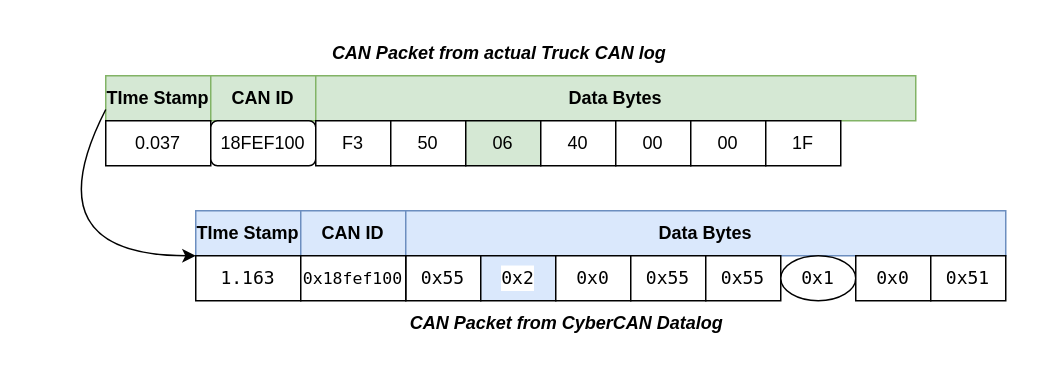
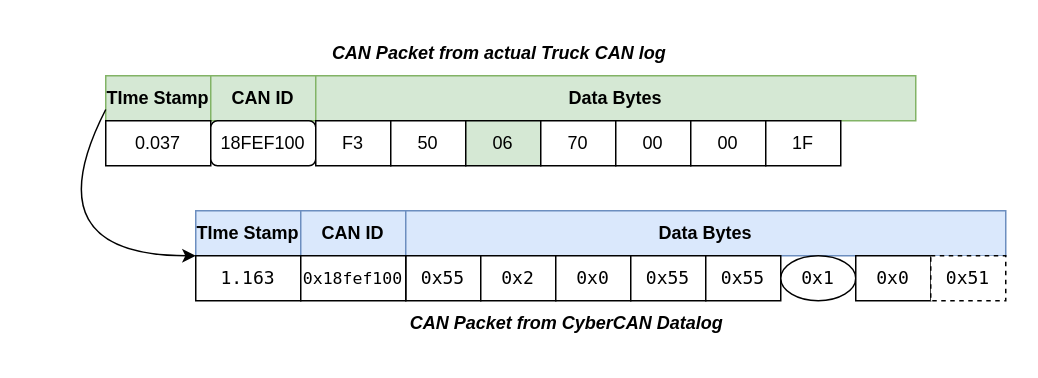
  <mxCell id="0" />
  <mxCell id="1" parent="0" />
  <mxCell id="2" value="TIme Stamp" style="rounded=0;whiteSpace=wrap;html=1;fillColor=#d5e8d4;strokeColor=#82b366;fontStyle=1" parent="1" vertex="1"><mxGeometry x="70" y="50" width="70" height="30" as="geometry" /></mxCell>
  <mxCell id="3" value="CAN ID" style="rounded=0;whiteSpace=wrap;html=1;fillColor=#d5e8d4;strokeColor=#82b366;fontStyle=1" parent="1" vertex="1"><mxGeometry x="140" y="50" width="70" height="30" as="geometry" /></mxCell>
  <mxCell id="4" value="Data Bytes" style="rounded=0;whiteSpace=wrap;html=1;fillColor=#d5e8d4;strokeColor=#82b366;fontStyle=1" parent="1" vertex="1"><mxGeometry x="210" y="50" width="400" height="30" as="geometry" /></mxCell>
  <mxCell id="5" value="0.037" style="rounded=0;whiteSpace=wrap;html=1;" parent="1" vertex="1"><mxGeometry x="70" y="80" width="70" height="30" as="geometry" /></mxCell>
  <mxCell id="6" value="18FEF100" style="whiteSpace=wrap;html=1;rounded=1;" parent="1" vertex="1"><mxGeometry x="140" y="80" width="70" height="30" as="geometry" /></mxCell>
  <mxCell id="7" value="F3" style="rounded=0;whiteSpace=wrap;html=1;" parent="1" vertex="1"><mxGeometry x="210" y="80" width="50" height="30" as="geometry" /></mxCell>
  <mxCell id="8" value="50" style="rounded=0;whiteSpace=wrap;html=1;" parent="1" vertex="1"><mxGeometry x="260" y="80" width="50" height="30" as="geometry" /></mxCell>
  <mxCell id="9" value="06" style="rounded=0;whiteSpace=wrap;html=1;fillColor=#d5e8d4;" parent="1" vertex="1"><mxGeometry x="310" y="80" width="50" height="30" as="geometry" /></mxCell>
- <mxCell id="10" value="40" style="rounded=0;whiteSpace=wrap;html=1;" parent="1" vertex="1"><mxGeometry x="360" y="80" width="50" height="30" as="geometry" /></mxCell>
+ <mxCell id="10" value="70" style="rounded=0;whiteSpace=wrap;html=1;" parent="1" vertex="1"><mxGeometry x="360" y="80" width="50" height="30" as="geometry" /></mxCell>
  <mxCell id="11" value="00" style="rounded=0;whiteSpace=wrap;html=1;" parent="1" vertex="1"><mxGeometry x="410" y="80" width="50" height="30" as="geometry" /></mxCell>
  <mxCell id="12" value="00" style="rounded=0;whiteSpace=wrap;html=1;" parent="1" vertex="1"><mxGeometry x="460" y="80" width="50" height="30" as="geometry" /></mxCell>
  <mxCell id="13" value="1F" style="rounded=0;whiteSpace=wrap;html=1;" parent="1" vertex="1"><mxGeometry x="510" y="80" width="50" height="30" as="geometry" /></mxCell>
  <mxCell id="14" value="TIme Stamp" style="rounded=0;whiteSpace=wrap;html=1;fillColor=#dae8fc;strokeColor=#6c8ebf;fontStyle=1" parent="1" vertex="1"><mxGeometry x="130" y="140" width="70" height="30" as="geometry" /></mxCell>
  <mxCell id="15" value="CAN ID" style="rounded=0;whiteSpace=wrap;html=1;fillColor=#dae8fc;strokeColor=#6c8ebf;fontStyle=1" parent="1" vertex="1"><mxGeometry x="200" y="140" width="70" height="30" as="geometry" /></mxCell>
  <mxCell id="16" value="Data Bytes" style="rounded=0;whiteSpace=wrap;html=1;fillColor=#dae8fc;strokeColor=#6c8ebf;fontStyle=1" parent="1" vertex="1"><mxGeometry x="270" y="140" width="400" height="30" as="geometry" /></mxCell>
  <mxCell id="17" value="&lt;pre style=&quot;box-sizing: border-box; overflow: auto; padding: 1px 0px; margin-top: 0px; margin-bottom: 0px; line-height: inherit; word-break: break-all; overflow-wrap: break-word; background-color: rgb(255, 255, 255); border: 0px; border-radius: 0px; text-wrap: wrap; vertical-align: baseline; text-align: left;&quot;&gt;1.163&lt;/pre&gt;" style="rounded=0;whiteSpace=wrap;html=1;" parent="1" vertex="1"><mxGeometry x="130" y="170" width="70" height="30" as="geometry" /></mxCell>
  <mxCell id="18" value="&lt;pre style=&quot;box-sizing: border-box; overflow: auto; padding: 1px 0px; margin-top: 0px; margin-bottom: 0px; line-height: inherit; word-break: break-all; overflow-wrap: break-word; background-color: rgb(255, 255, 255); border: 0px; border-radius: 0px; text-wrap: wrap; vertical-align: baseline; text-align: left;&quot;&gt;0x55&lt;/pre&gt;" style="rounded=0;whiteSpace=wrap;html=1;" parent="1" vertex="1"><mxGeometry x="270" y="170" width="50" height="30" as="geometry" /></mxCell>
- <mxCell id="19" value="&lt;pre style=&quot;box-sizing: border-box; overflow: auto; padding: 1px 0px; margin-top: 0px; margin-bottom: 0px; line-height: inherit; word-break: break-all; overflow-wrap: break-word; background-color: rgb(255, 255, 255); border: 0px; border-radius: 0px; text-wrap: wrap; vertical-align: baseline; text-align: left;&quot;&gt;0x2&lt;/pre&gt;" style="rounded=0;whiteSpace=wrap;html=1;fillColor=#dae8fc;" parent="1" vertex="1"><mxGeometry x="320" y="170" width="50" height="30" as="geometry" /></mxCell>
+ <mxCell id="19" value="&lt;pre style=&quot;box-sizing: border-box; overflow: auto; padding: 1px 0px; margin-top: 0px; margin-bottom: 0px; line-height: inherit; word-break: break-all; overflow-wrap: break-word; background-color: rgb(255, 255, 255); border: 0px; border-radius: 0px; text-wrap: wrap; vertical-align: baseline; text-align: left;&quot;&gt;0x2&lt;/pre&gt;" style="rounded=0;whiteSpace=wrap;html=1;" parent="1" vertex="1"><mxGeometry x="320" y="170" width="50" height="30" as="geometry" /></mxCell>
  <mxCell id="20" value="&lt;pre style=&quot;box-sizing: border-box; overflow: auto; padding: 1px 0px; margin-top: 0px; margin-bottom: 0px; line-height: inherit; word-break: break-all; overflow-wrap: break-word; background-color: rgb(255, 255, 255); border: 0px; border-radius: 0px; text-wrap: wrap; vertical-align: baseline; text-align: left;&quot;&gt;0x0&lt;/pre&gt;" style="rounded=0;whiteSpace=wrap;html=1;" parent="1" vertex="1"><mxGeometry x="370" y="170" width="50" height="30" as="geometry" /></mxCell>
  <mxCell id="21" value="&lt;pre style=&quot;box-sizing: border-box; overflow: auto; padding: 1px 0px; margin-top: 0px; margin-bottom: 0px; line-height: inherit; word-break: break-all; overflow-wrap: break-word; background-color: rgb(255, 255, 255); border: 0px; border-radius: 0px; text-wrap: wrap; vertical-align: baseline; text-align: left;&quot;&gt;0x55&lt;/pre&gt;" style="rounded=0;whiteSpace=wrap;html=1;" parent="1" vertex="1"><mxGeometry x="420" y="170" width="50" height="30" as="geometry" /></mxCell>
  <mxCell id="22" value="&lt;pre style=&quot;box-sizing: border-box; overflow: auto; padding: 1px 0px; margin-top: 0px; margin-bottom: 0px; line-height: inherit; word-break: break-all; overflow-wrap: break-word; background-color: rgb(255, 255, 255); border: 0px; border-radius: 0px; text-wrap: wrap; vertical-align: baseline; text-align: left;&quot;&gt;0x55&lt;/pre&gt;" style="rounded=0;whiteSpace=wrap;html=1;" parent="1" vertex="1"><mxGeometry x="470" y="170" width="50" height="30" as="geometry" /></mxCell>
  <mxCell id="23" value="&lt;pre style=&quot;box-sizing: border-box; overflow: auto; padding: 1px 0px; margin-top: 0px; margin-bottom: 0px; line-height: inherit; word-break: break-all; overflow-wrap: break-word; background-color: rgb(255, 255, 255); border: 0px; border-radius: 0px; text-wrap: wrap; vertical-align: baseline; text-align: left;&quot;&gt;0x1&lt;/pre&gt;" style="ellipse;whiteSpace=wrap;html=1;" parent="1" vertex="1"><mxGeometry x="520" y="170" width="50" height="30" as="geometry" /></mxCell>
  <mxCell id="24" value="&lt;pre style=&quot;box-sizing: border-box; overflow: auto; padding: 1px 0px; margin-top: 0px; margin-bottom: 0px; line-height: inherit; word-break: break-all; overflow-wrap: break-word; background-color: rgb(255, 255, 255); border: 0px; border-radius: 0px; text-wrap: wrap; vertical-align: baseline; text-align: left;&quot;&gt;0x0&lt;/pre&gt;" style="rounded=0;whiteSpace=wrap;html=1;" parent="1" vertex="1"><mxGeometry x="570" y="170" width="50" height="30" as="geometry" /></mxCell>
- <mxCell id="25" value="&lt;pre style=&quot;box-sizing: border-box; overflow: auto; padding: 1px 0px; margin-top: 0px; margin-bottom: 0px; line-height: inherit; word-break: break-all; overflow-wrap: break-word; background-color: rgb(255, 255, 255); border: 0px; border-radius: 0px; text-wrap: wrap; vertical-align: baseline; text-align: left;&quot;&gt;0x51&lt;/pre&gt;" style="rounded=0;whiteSpace=wrap;html=1;" parent="1" vertex="1"><mxGeometry x="620" y="170" width="50" height="30" as="geometry" /></mxCell>
+ <mxCell id="25" value="&lt;pre style=&quot;box-sizing: border-box; overflow: auto; padding: 1px 0px; margin-top: 0px; margin-bottom: 0px; line-height: inherit; word-break: break-all; overflow-wrap: break-word; background-color: rgb(255, 255, 255); border: 0px; border-radius: 0px; text-wrap: wrap; vertical-align: baseline; text-align: left;&quot;&gt;0x51&lt;/pre&gt;" style="rounded=0;whiteSpace=wrap;html=1;dashed=1;" parent="1" vertex="1"><mxGeometry x="620" y="170" width="50" height="30" as="geometry" /></mxCell>
  <mxCell id="26" value="" style="curved=1;endArrow=classic;html=1;rounded=0;exitX=0;exitY=0.75;exitDx=0;exitDy=0;entryX=0;entryY=0;entryDx=0;entryDy=0;" parent="1" source="2" target="17" edge="1"><mxGeometry width="50" height="50" relative="1" as="geometry"><mxPoint x="460" y="330" as="sourcePoint" /><mxPoint x="510" y="280" as="targetPoint" /><Array as="points"><mxPoint y="170" x="20" /></Array></mxGeometry></mxCell>
  <mxCell id="27" value="&lt;i&gt;&lt;b&gt;CAN Packet from actual Truck CAN log&lt;/b&gt;&lt;/i&gt;" style="text;html=1;align=center;verticalAlign=middle;whiteSpace=wrap;rounded=0;" parent="1" vertex="1"><mxGeometry x="205" width="255" height="30" as="geometry" y="20" /></mxCell>
  <mxCell id="28" value="&lt;i&gt;&lt;b&gt;CAN Packet from CyberCAN Datalog&lt;/b&gt;&lt;/i&gt;" style="text;html=1;align=center;verticalAlign=middle;whiteSpace=wrap;rounded=0;" parent="1" vertex="1"><mxGeometry x="250" y="200" width="255" height="30" as="geometry" /></mxCell>
  <mxCell id="29" value="&lt;pre style=&quot;box-sizing: border-box; overflow: auto; padding: 1px 0px; margin-top: 0px; margin-bottom: 0px; line-height: inherit; word-break: break-all; overflow-wrap: break-word; background-color: rgb(255, 255, 255); border: 0px; border-radius: 0px; text-wrap: wrap; vertical-align: baseline; text-align: left;&quot;&gt;&lt;pre style=&quot;font-size: 11px; text-align: center; box-sizing: border-box; overflow: auto; padding: 1px 0px; margin-top: 0px; margin-bottom: 0px; line-height: inherit; word-break: break-all; overflow-wrap: break-word; border: 0px; border-radius: 0px; text-wrap: wrap; vertical-align: baseline;&quot;&gt;0x18fef100&lt;/pre&gt;&lt;/pre&gt;" style="rounded=0;whiteSpace=wrap;html=1;" vertex="1" parent="1"><mxGeometry x="200" y="170" width="70" height="30" as="geometry" /></mxCell>
